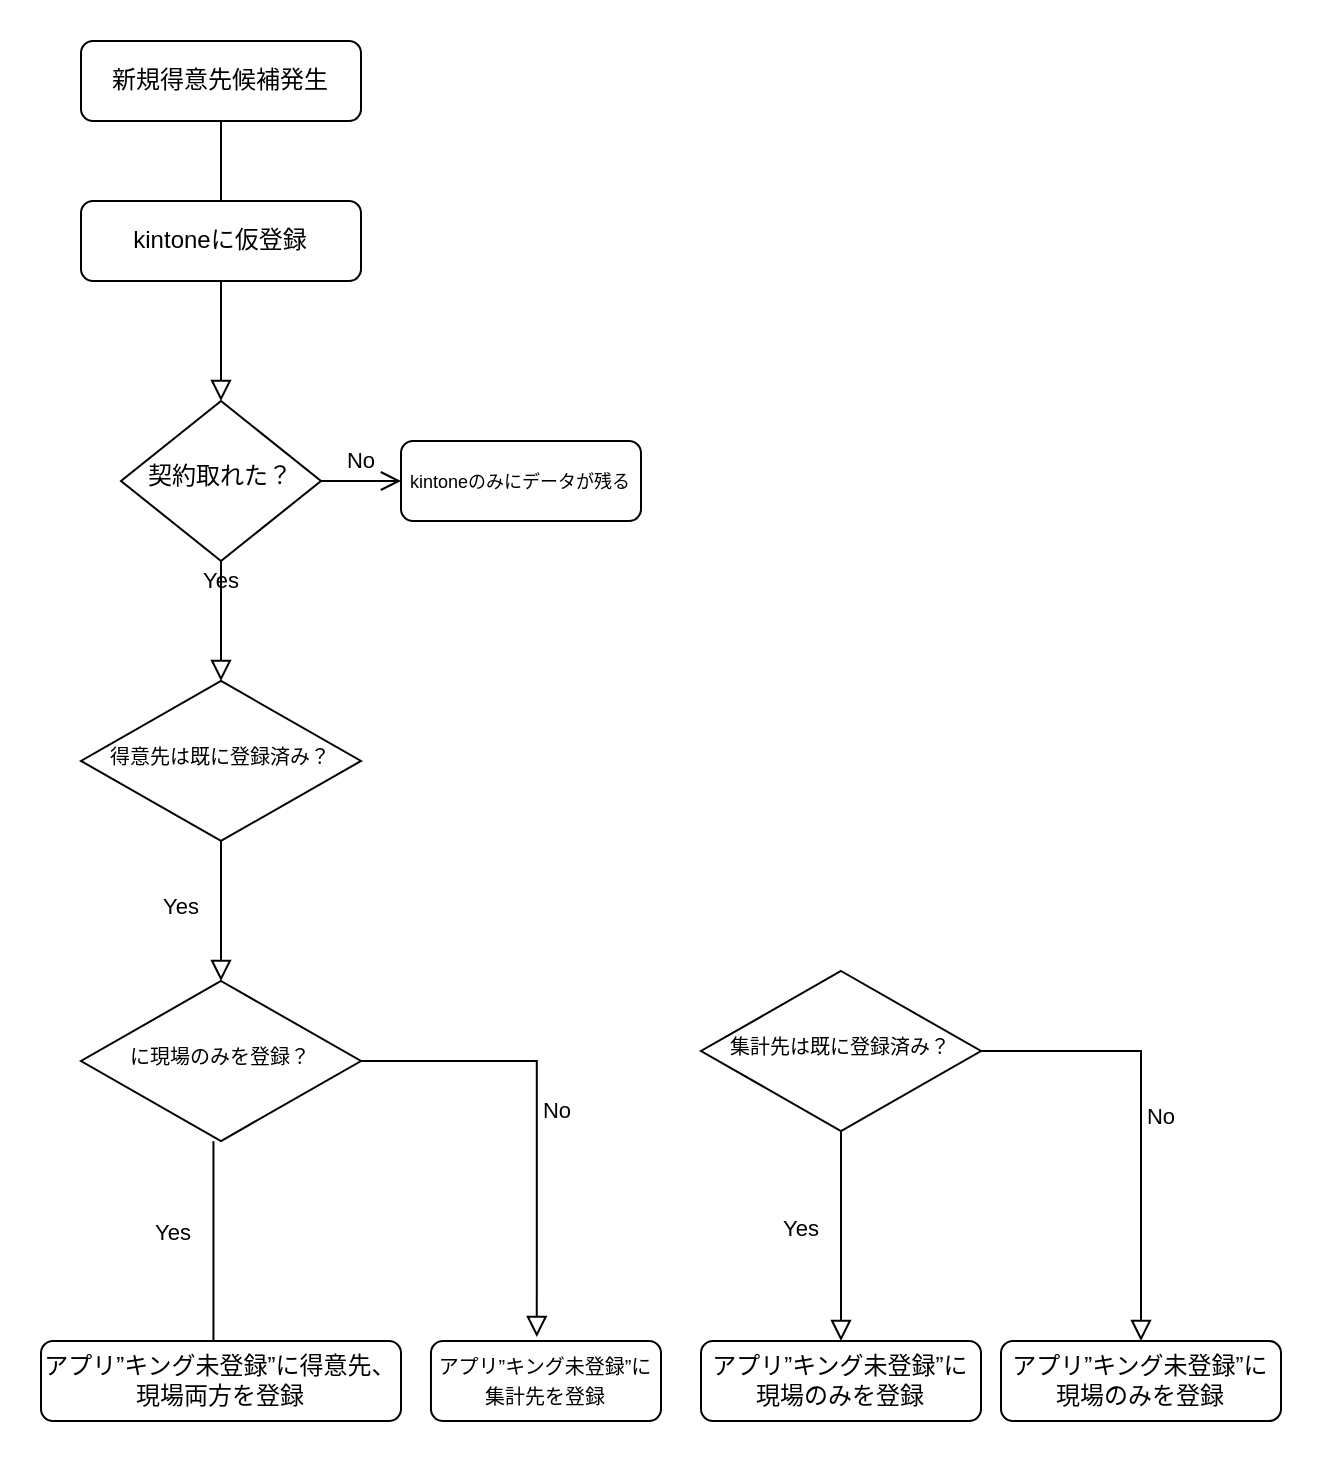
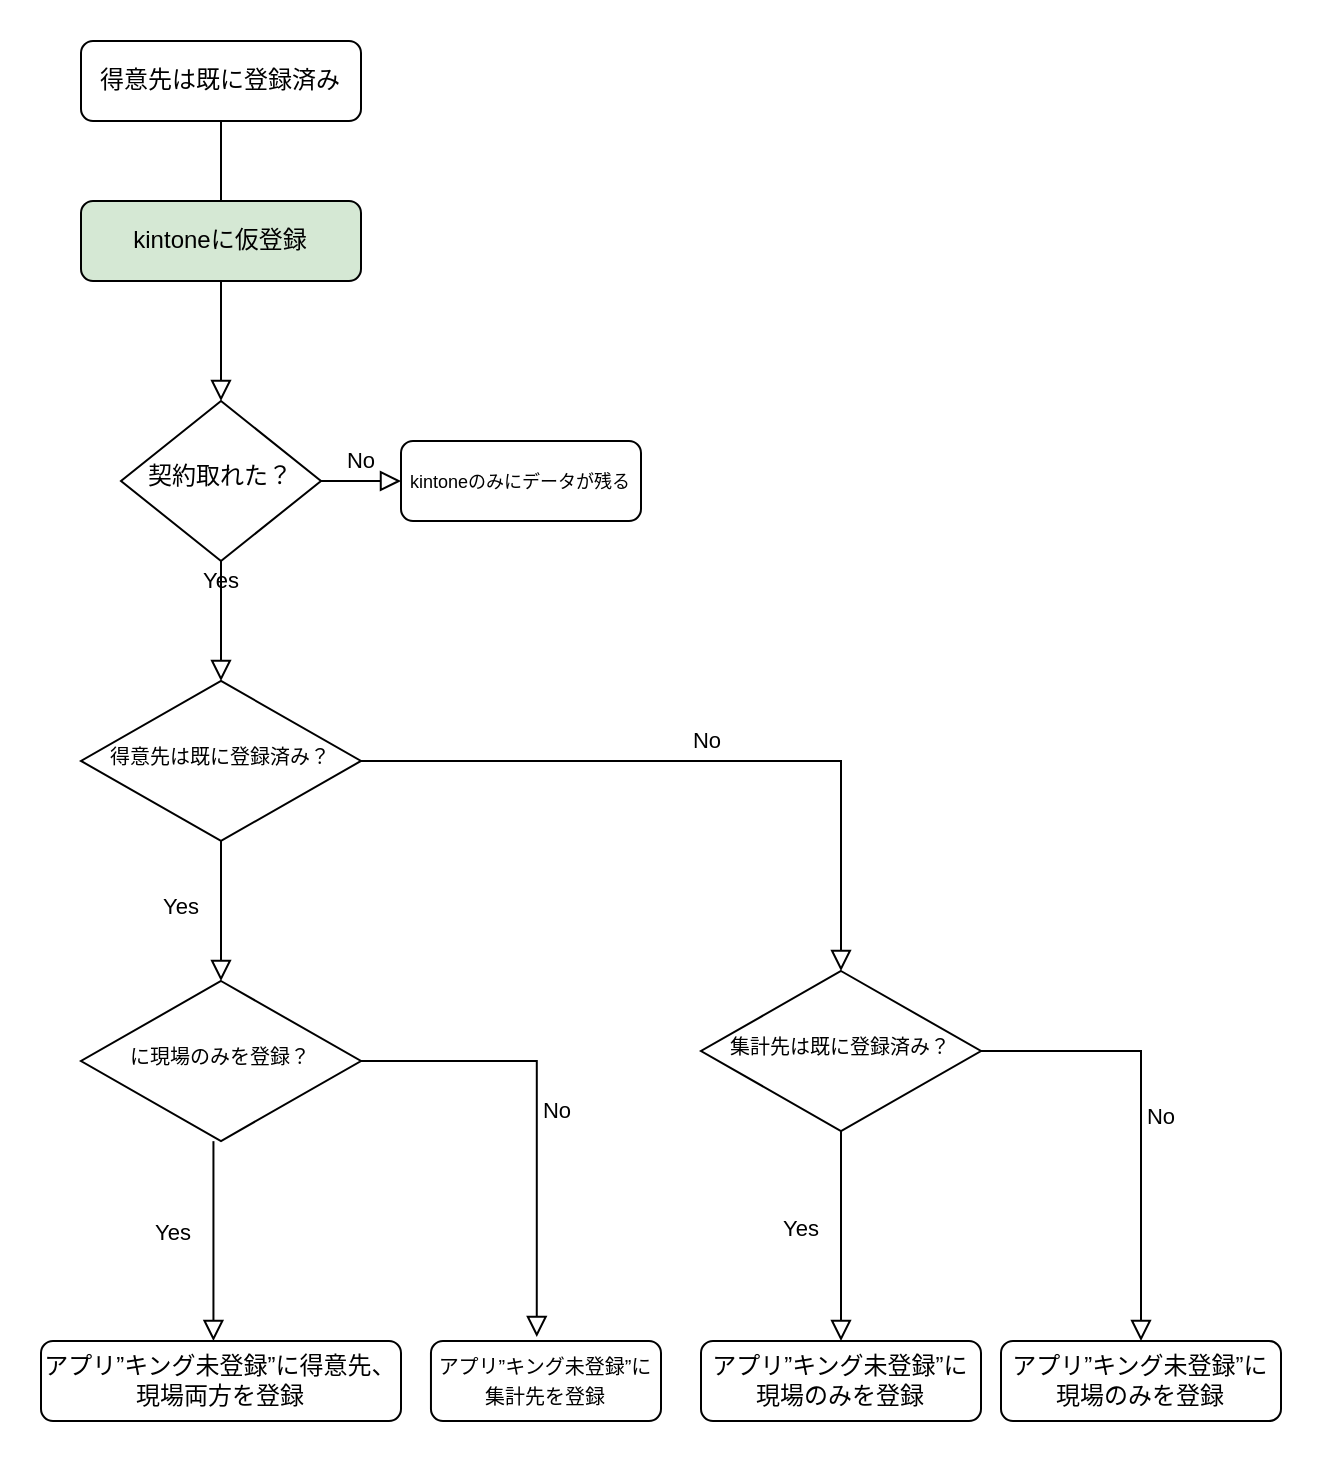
  <mxCell id="0" />
  <mxCell id="1" parent="0" />
  <mxCell id="2" value="" style="rounded=0;html=1;jettySize=auto;orthogonalLoop=1;fontSize=11;endArrow=block;endFill=0;endSize=8;strokeWidth=1;shadow=0;labelBackgroundColor=none;edgeStyle=orthogonalEdgeStyle;entryX=0.5;entryY=0;entryDx=0;entryDy=0;" parent="1" source="3" target="6" edge="1"><mxGeometry relative="1" as="geometry"><mxPoint x="110" y="160" as="targetPoint" /></mxGeometry></mxCell>
- <mxCell id="3" value="新規得意先候補発生" style="rounded=1;whiteSpace=wrap;html=1;fontSize=12;glass=0;strokeWidth=1;shadow=0;" parent="1" vertex="1"><mxGeometry x="40" y="20" width="140" height="40" as="geometry" /></mxCell>
+ <mxCell id="3" value="得意先は既に登録済み" style="rounded=1;whiteSpace=wrap;html=1;fontSize=12;glass=0;strokeWidth=1;shadow=0;" parent="1" vertex="1"><mxGeometry x="40" y="20" width="140" height="40" as="geometry" /></mxCell>
  <mxCell id="4" value="Yes" style="rounded=0;html=1;jettySize=auto;orthogonalLoop=1;fontSize=11;endArrow=block;endFill=0;endSize=8;strokeWidth=1;shadow=0;labelBackgroundColor=none;edgeStyle=orthogonalEdgeStyle;" parent="1" source="6" edge="1"><mxGeometry y="20" relative="1" as="geometry"><mxPoint as="offset" /><mxPoint x="110" y="340" as="targetPoint" /></mxGeometry></mxCell>
- <mxCell id="5" value="No" style="edgeStyle=orthogonalEdgeStyle;rounded=0;html=1;jettySize=auto;orthogonalLoop=1;fontSize=11;endArrow=open;endFill=0;endSize=8;strokeWidth=1;shadow=0;labelBackgroundColor=none;" parent="1" source="6" target="7" edge="1"><mxGeometry y="10" relative="1" as="geometry"><mxPoint as="offset" /></mxGeometry></mxCell>
+ <mxCell id="5" value="No" style="edgeStyle=orthogonalEdgeStyle;rounded=0;html=1;jettySize=auto;orthogonalLoop=1;fontSize=11;endArrow=block;endFill=0;endSize=8;strokeWidth=1;shadow=0;labelBackgroundColor=none;" parent="1" source="6" target="7" edge="1"><mxGeometry y="10" relative="1" as="geometry"><mxPoint as="offset" /></mxGeometry></mxCell>
  <mxCell id="6" value="契約取れた？" style="rhombus;whiteSpace=wrap;html=1;shadow=0;fontFamily=Helvetica;fontSize=12;align=center;strokeWidth=1;spacing=6;spacingTop=-4;" parent="1" vertex="1"><mxGeometry x="60" y="200" width="100" height="80" as="geometry" /></mxCell>
  <mxCell id="7" value="&lt;font style=&quot;font-size: 9px;&quot;&gt;kintoneのみにデータが残る&lt;/font&gt;" style="rounded=1;whiteSpace=wrap;html=1;fontSize=12;glass=0;strokeWidth=1;shadow=0;" parent="1" vertex="1"><mxGeometry x="200" y="220" width="120" height="40" as="geometry" /></mxCell>
  <mxCell id="8" value="アプリ”キング未登録”に得意先、現場両方を登録" style="rounded=1;whiteSpace=wrap;html=1;fontSize=12;glass=0;strokeWidth=1;shadow=0;" parent="1" vertex="1"><mxGeometry x="20" y="670" width="180" height="40" as="geometry" /></mxCell>
- <mxCell id="9" value="kintoneに仮登録" style="rounded=1;whiteSpace=wrap;html=1;fontSize=12;glass=0;strokeWidth=1;shadow=0;" parent="1" vertex="1"><mxGeometry x="40" y="100" width="140" height="40" as="geometry" /></mxCell>
+ <mxCell id="9" value="kintoneに仮登録" style="rounded=1;whiteSpace=wrap;html=1;fontSize=12;glass=0;strokeWidth=1;shadow=0;fillColor=#d5e8d4;" parent="1" vertex="1"><mxGeometry x="40" y="100" width="140" height="40" as="geometry" /></mxCell>
  <mxCell id="10" value="&lt;font style=&quot;font-size: 10px;&quot;&gt;得意先は既に登録済み？&lt;/font&gt;" style="rhombus;whiteSpace=wrap;html=1;shadow=0;fontFamily=Helvetica;fontSize=12;align=center;strokeWidth=1;spacing=6;spacingTop=-4;" vertex="1" parent="1"><mxGeometry x="40" y="339.98" width="140" height="80" as="geometry" /></mxCell>
  <mxCell id="11" value="Yes" style="rounded=0;html=1;jettySize=auto;orthogonalLoop=1;fontSize=11;endArrow=block;endFill=0;endSize=8;strokeWidth=1;shadow=0;labelBackgroundColor=none;edgeStyle=orthogonalEdgeStyle;exitX=0.5;exitY=1;exitDx=0;exitDy=0;" edge="1" parent="1" source="10"><mxGeometry x="-0.073" y="-20" relative="1" as="geometry"><mxPoint as="offset" /><mxPoint x="110" y="490" as="targetPoint" /><mxPoint x="120" y="289.98" as="sourcePoint" /><Array as="points" /></mxGeometry></mxCell>
+ <mxCell id="12" value="No" style="edgeStyle=orthogonalEdgeStyle;rounded=0;html=1;jettySize=auto;orthogonalLoop=1;fontSize=11;endArrow=block;endFill=0;endSize=8;strokeWidth=1;shadow=0;labelBackgroundColor=none;entryX=0.5;entryY=0;entryDx=0;entryDy=0;exitX=1;exitY=0.5;exitDx=0;exitDy=0;" edge="1" parent="1" source="10" target="17"><mxGeometry y="10" relative="1" as="geometry"><mxPoint as="offset" /><mxPoint x="200" y="375" as="sourcePoint" /><mxPoint x="470" y="485" as="targetPoint" /><Array as="points"><mxPoint x="420" y="380" /></Array></mxGeometry></mxCell>
  <mxCell id="13" value="&lt;font style=&quot;font-size: 10px;&quot;&gt;に現場のみを登録？&lt;/font&gt;" style="rhombus;whiteSpace=wrap;html=1;shadow=0;fontFamily=Helvetica;fontSize=12;align=center;strokeWidth=1;spacing=6;spacingTop=-4;" vertex="1" parent="1"><mxGeometry x="40" y="490" width="140" height="80" as="geometry" /></mxCell>
  <mxCell id="14" value="No" style="edgeStyle=orthogonalEdgeStyle;rounded=0;html=1;jettySize=auto;orthogonalLoop=1;fontSize=11;endArrow=block;endFill=0;endSize=8;strokeWidth=1;shadow=0;labelBackgroundColor=none;entryX=0.46;entryY=-0.05;entryDx=0;entryDy=0;entryPerimeter=0;" edge="1" parent="1" target="15"><mxGeometry y="10" relative="1" as="geometry"><mxPoint as="offset" /><mxPoint x="180" y="530" as="sourcePoint" /><mxPoint x="214.98" y="530" as="targetPoint" /><Array as="points"><mxPoint x="268" y="530" /></Array></mxGeometry></mxCell>
  <mxCell id="15" value="&lt;font size=&quot;1&quot;&gt;アプリ”キング未登録”に集計先を登録&lt;/font&gt;" style="rounded=1;whiteSpace=wrap;html=1;fontSize=12;glass=0;strokeWidth=1;shadow=0;" vertex="1" parent="1"><mxGeometry x="214.98" y="670" width="115.02" height="40" as="geometry" /></mxCell>
- <mxCell id="16" value="Yes" style="rounded=0;html=1;jettySize=auto;orthogonalLoop=1;fontSize=11;endArrow=none;endFill=0;endSize=8;strokeWidth=1;shadow=0;labelBackgroundColor=none;edgeStyle=orthogonalEdgeStyle;exitX=0.473;exitY=1.001;exitDx=0;exitDy=0;exitPerimeter=0;entryX=0.479;entryY=0;entryDx=0;entryDy=0;entryPerimeter=0;" edge="1" parent="1" source="13" target="8"><mxGeometry x="-0.073" y="-20" relative="1" as="geometry"><mxPoint as="offset" /><mxPoint x="120" y="500" as="targetPoint" /><mxPoint x="120" y="430" as="sourcePoint" /><Array as="points" /></mxGeometry></mxCell>
+ <mxCell id="16" value="Yes" style="rounded=0;html=1;jettySize=auto;orthogonalLoop=1;fontSize=11;endArrow=block;endFill=0;endSize=8;strokeWidth=1;shadow=0;labelBackgroundColor=none;edgeStyle=orthogonalEdgeStyle;exitX=0.473;exitY=1.001;exitDx=0;exitDy=0;exitPerimeter=0;entryX=0.479;entryY=0;entryDx=0;entryDy=0;entryPerimeter=0;" edge="1" parent="1" source="13" target="8"><mxGeometry x="-0.073" y="-20" relative="1" as="geometry"><mxPoint as="offset" /><mxPoint x="120" y="500" as="targetPoint" /><mxPoint x="120" y="430" as="sourcePoint" /><Array as="points" /></mxGeometry></mxCell>
  <mxCell id="17" value="&lt;font style=&quot;font-size: 10px;&quot;&gt;集計先は既に登録済み？&lt;/font&gt;" style="rhombus;whiteSpace=wrap;html=1;shadow=0;fontFamily=Helvetica;fontSize=12;align=center;strokeWidth=1;spacing=6;spacingTop=-4;" vertex="1" parent="1"><mxGeometry x="350" y="485" width="140" height="80" as="geometry" /></mxCell>
  <mxCell id="18" value="Yes" style="rounded=0;html=1;jettySize=auto;orthogonalLoop=1;fontSize=11;endArrow=block;endFill=0;endSize=8;strokeWidth=1;shadow=0;labelBackgroundColor=none;edgeStyle=orthogonalEdgeStyle;exitX=0.5;exitY=1;exitDx=0;exitDy=0;entryX=0.5;entryY=0;entryDx=0;entryDy=0;" edge="1" parent="1" source="17"><mxGeometry x="-0.073" y="-20" relative="1" as="geometry"><mxPoint as="offset" /><mxPoint x="420" y="670" as="targetPoint" /><mxPoint x="116" y="580" as="sourcePoint" /><Array as="points" /></mxGeometry></mxCell>
  <mxCell id="19" value="No" style="edgeStyle=orthogonalEdgeStyle;rounded=0;html=1;jettySize=auto;orthogonalLoop=1;fontSize=11;endArrow=block;endFill=0;endSize=8;strokeWidth=1;shadow=0;labelBackgroundColor=none;exitX=1;exitY=0.5;exitDx=0;exitDy=0;entryX=0.5;entryY=0;entryDx=0;entryDy=0;" edge="1" parent="1" source="17" target="21"><mxGeometry y="10" relative="1" as="geometry"><mxPoint as="offset" /><mxPoint x="170" y="250" as="sourcePoint" /><mxPoint x="580" y="680" as="targetPoint" /><Array as="points"><mxPoint x="570" y="525" /></Array></mxGeometry></mxCell>
  <mxCell id="20" value="アプリ”キング未登録”に現場のみを登録" style="rounded=1;whiteSpace=wrap;html=1;fontSize=12;glass=0;strokeWidth=1;shadow=0;" vertex="1" parent="1"><mxGeometry x="350" y="670" width="140" height="40" as="geometry" /></mxCell>
  <mxCell id="21" value="アプリ”キング未登録”に現場のみを登録" style="rounded=1;whiteSpace=wrap;html=1;fontSize=12;glass=0;strokeWidth=1;shadow=0;" vertex="1" parent="1"><mxGeometry x="500" y="670" width="140" height="40" as="geometry" /></mxCell>
